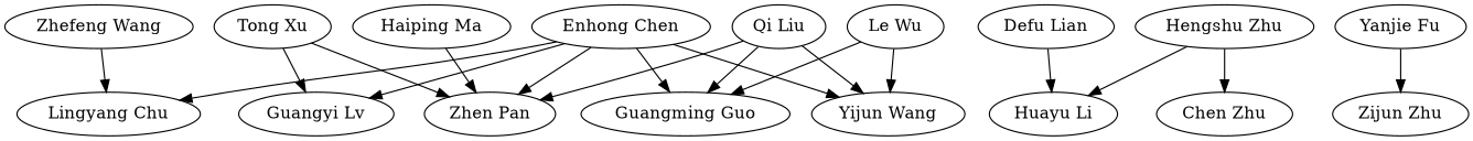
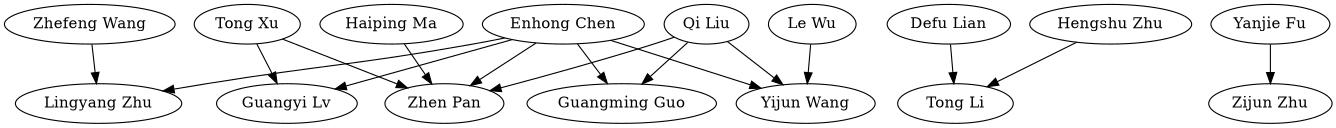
  strict digraph {
    "Zhefeng Wang"
-   "Lingyang Chu"
+   "Lingyang Chu" [label="Lingyang Zhu"]
    "Qi Liu"
    "Zhen Pan"
    "Yijun Wang"
    "Guangming Guo"
    "Enhong Chen"
    "Guangyi Lv"
    "Tong Xu"
    "Hengshu Zhu"
-   "Huayu Li"
-   "Chen Zhu"
+   "Huayu Li" [label="Tong Li"]
    n13 [label="Zijun Zhu"]
    "Yanjie Fu"
    "Defu Lian"
    "Le Wu"
    "Haiping Ma"
    "Zhefeng Wang" -> "Lingyang Chu"
    "Qi Liu" -> "Zhen Pan"
    "Qi Liu" -> "Yijun Wang"
    "Qi Liu" -> "Guangming Guo"
    "Enhong Chen" -> "Lingyang Chu"
    "Enhong Chen" -> "Zhen Pan"
    "Enhong Chen" -> "Yijun Wang"
    "Enhong Chen" -> "Guangming Guo"
    "Enhong Chen" -> "Guangyi Lv"
    "Tong Xu" -> "Zhen Pan"
    "Tong Xu" -> "Guangyi Lv"
    "Hengshu Zhu" -> "Huayu Li"
-   "Hengshu Zhu" -> "Chen Zhu"
    "Yanjie Fu" -> n13
    "Defu Lian" -> "Huayu Li"
    "Le Wu" -> "Yijun Wang"
-   "Le Wu" -> "Guangming Guo"
    "Haiping Ma" -> "Zhen Pan"
  }
